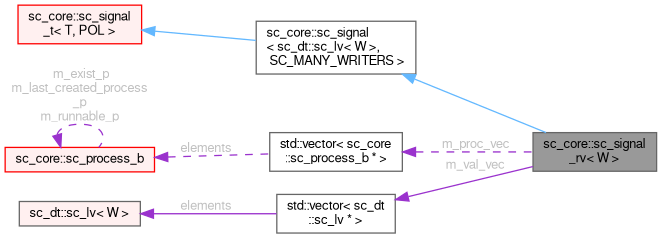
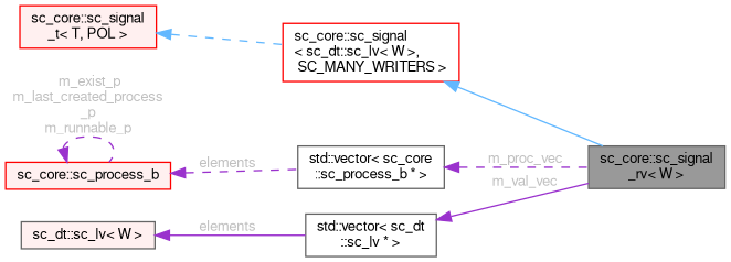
  digraph {
    rankdir=LR
    node [color=gray40 fillcolor=white fontname=FreeSans fontsize=10 shape=box style=filled]
    edge [color=darkorchid3 dir=back fontname=FreeSans fontsize=10 labelfontname=FreeSans labelfontsize=10 style=solid fontcolor=grey]
    n1 [fillcolor=grey60 fontcolor=black height=0.2 label="sc_core::sc_signal\l_rv\< W \>" width=0.4]
-   n2 [height=0.2 label="sc_core::sc_signal\l\< sc_dt::sc_lv\< W \>,\l SC_MANY_WRITERS \>" width=0.4]
+   n2 [color=red height=0.2 label="sc_core::sc_signal\l\< sc_dt::sc_lv\< W \>,\l SC_MANY_WRITERS \>" width=0.4]
    n3 [color=red fillcolor="#FFF0F0" height=0.2 label="sc_core::sc_signal\l_t\< T, POL \>" width=0.4]
    n4 [height=0.2 label="std::vector\< sc_core\l::sc_process_b * \>" width=0.4]
    n5 [color=red fillcolor="#FFF0F0" height=0.2 label="sc_core::sc_process_b" width=0.4]
    n6 [height=0.2 label="std::vector\< sc_dt\l::sc_lv * \>" width=0.4]
    n7 [fillcolor="#FFF0F0" height=0.2 label="sc_dt::sc_lv\< W \>" width=0.4]
    n2 -> n1 [color=steelblue1 fontcolor=""]
-   n3 -> n2 [color=steelblue1 fontcolor=""]
+   n3 -> n2 [color=steelblue1 style=dashed fontcolor=""]
    n4 -> n1 [label=" m_proc_vec" style=dashed]
    n5 -> n4 [label=" elements" style=dashed]
    n5 -> n5 [label=" m_exist_p\nm_last_created_process\l_p\nm_runnable_p" style=dashed]
    n6 -> n1 [label=" m_val_vec"]
    n7 -> n6 [label=" elements"]
  }
